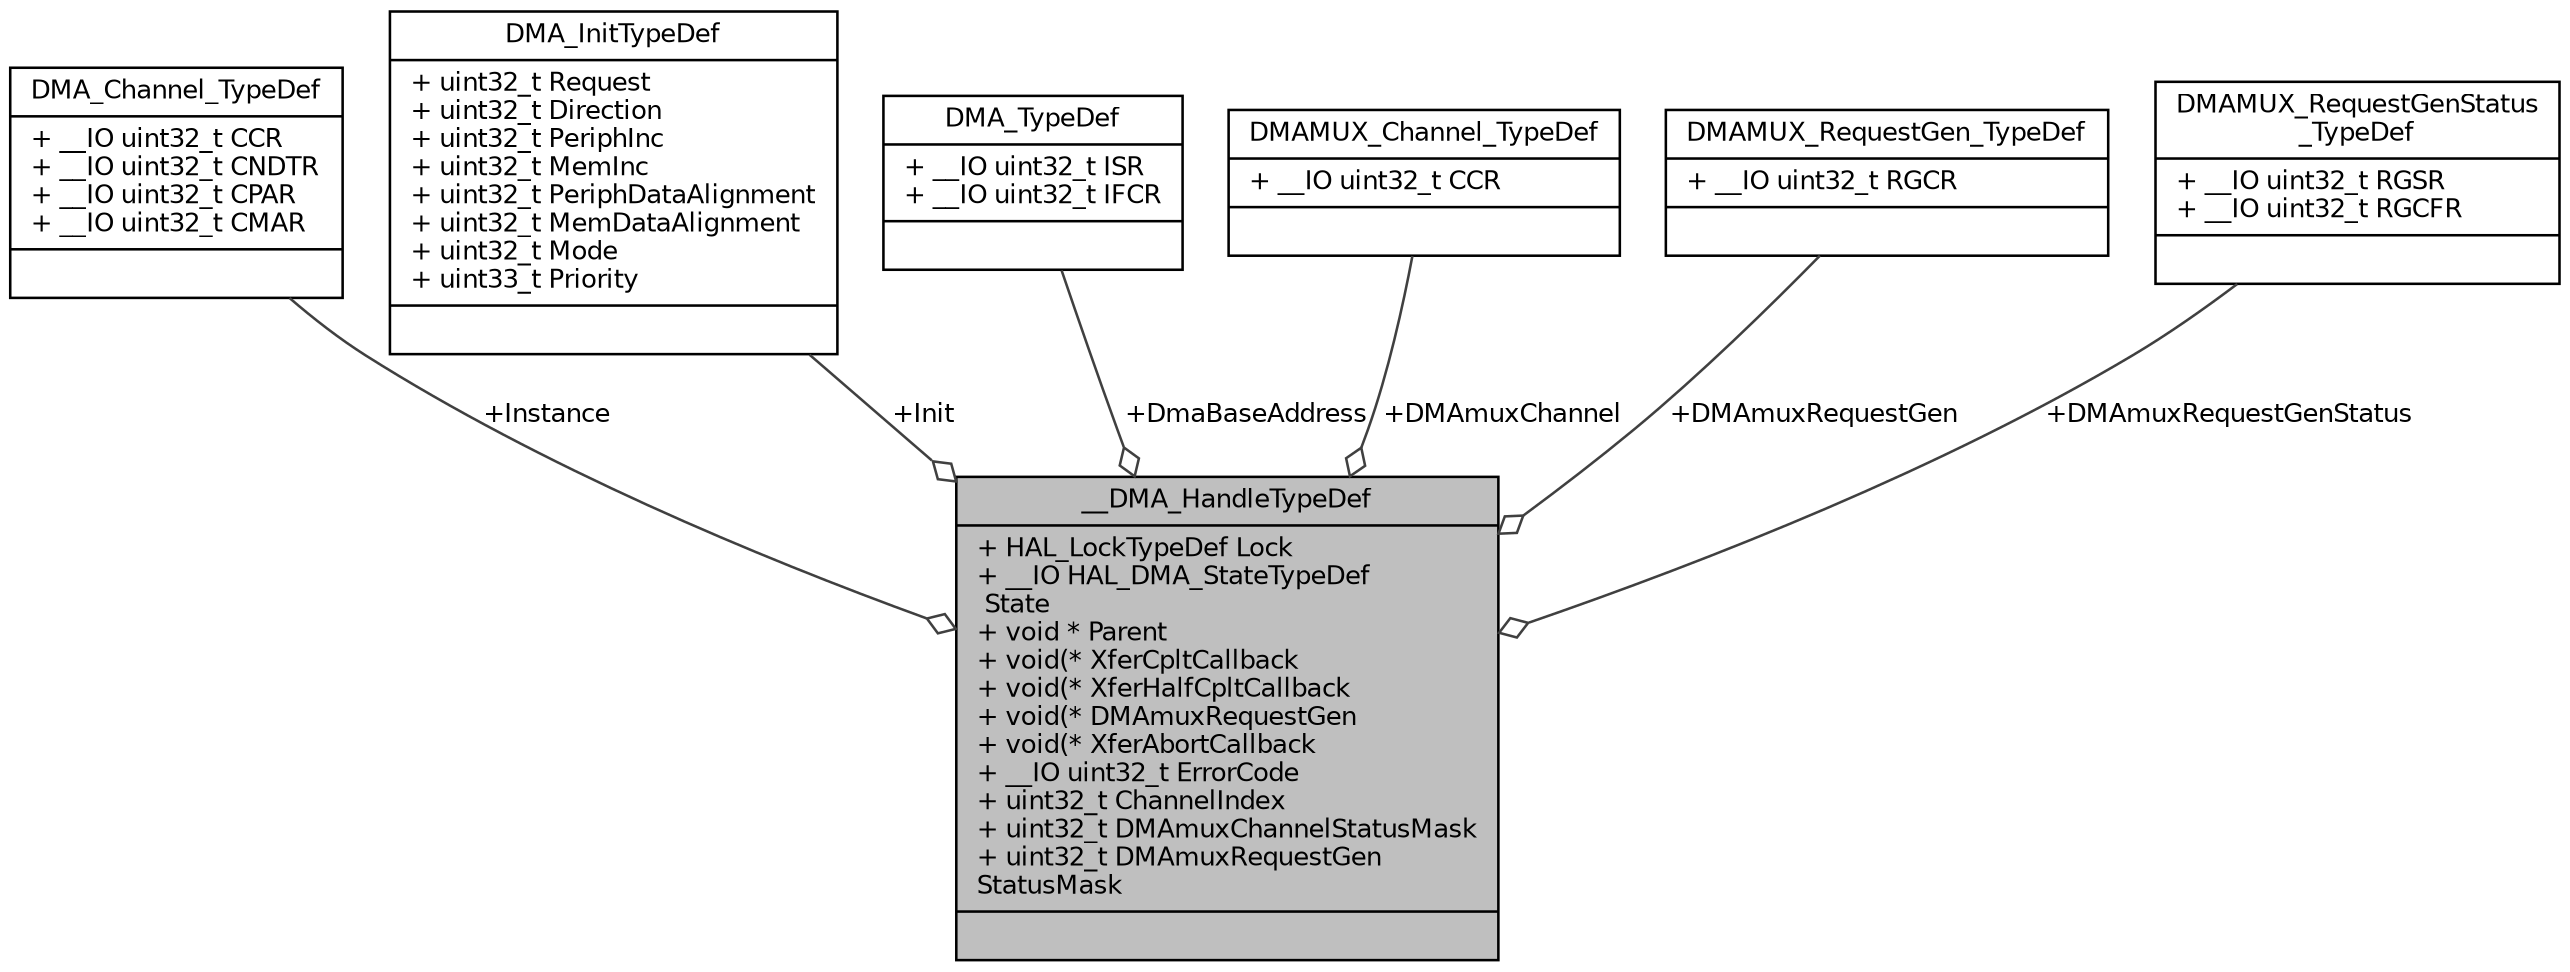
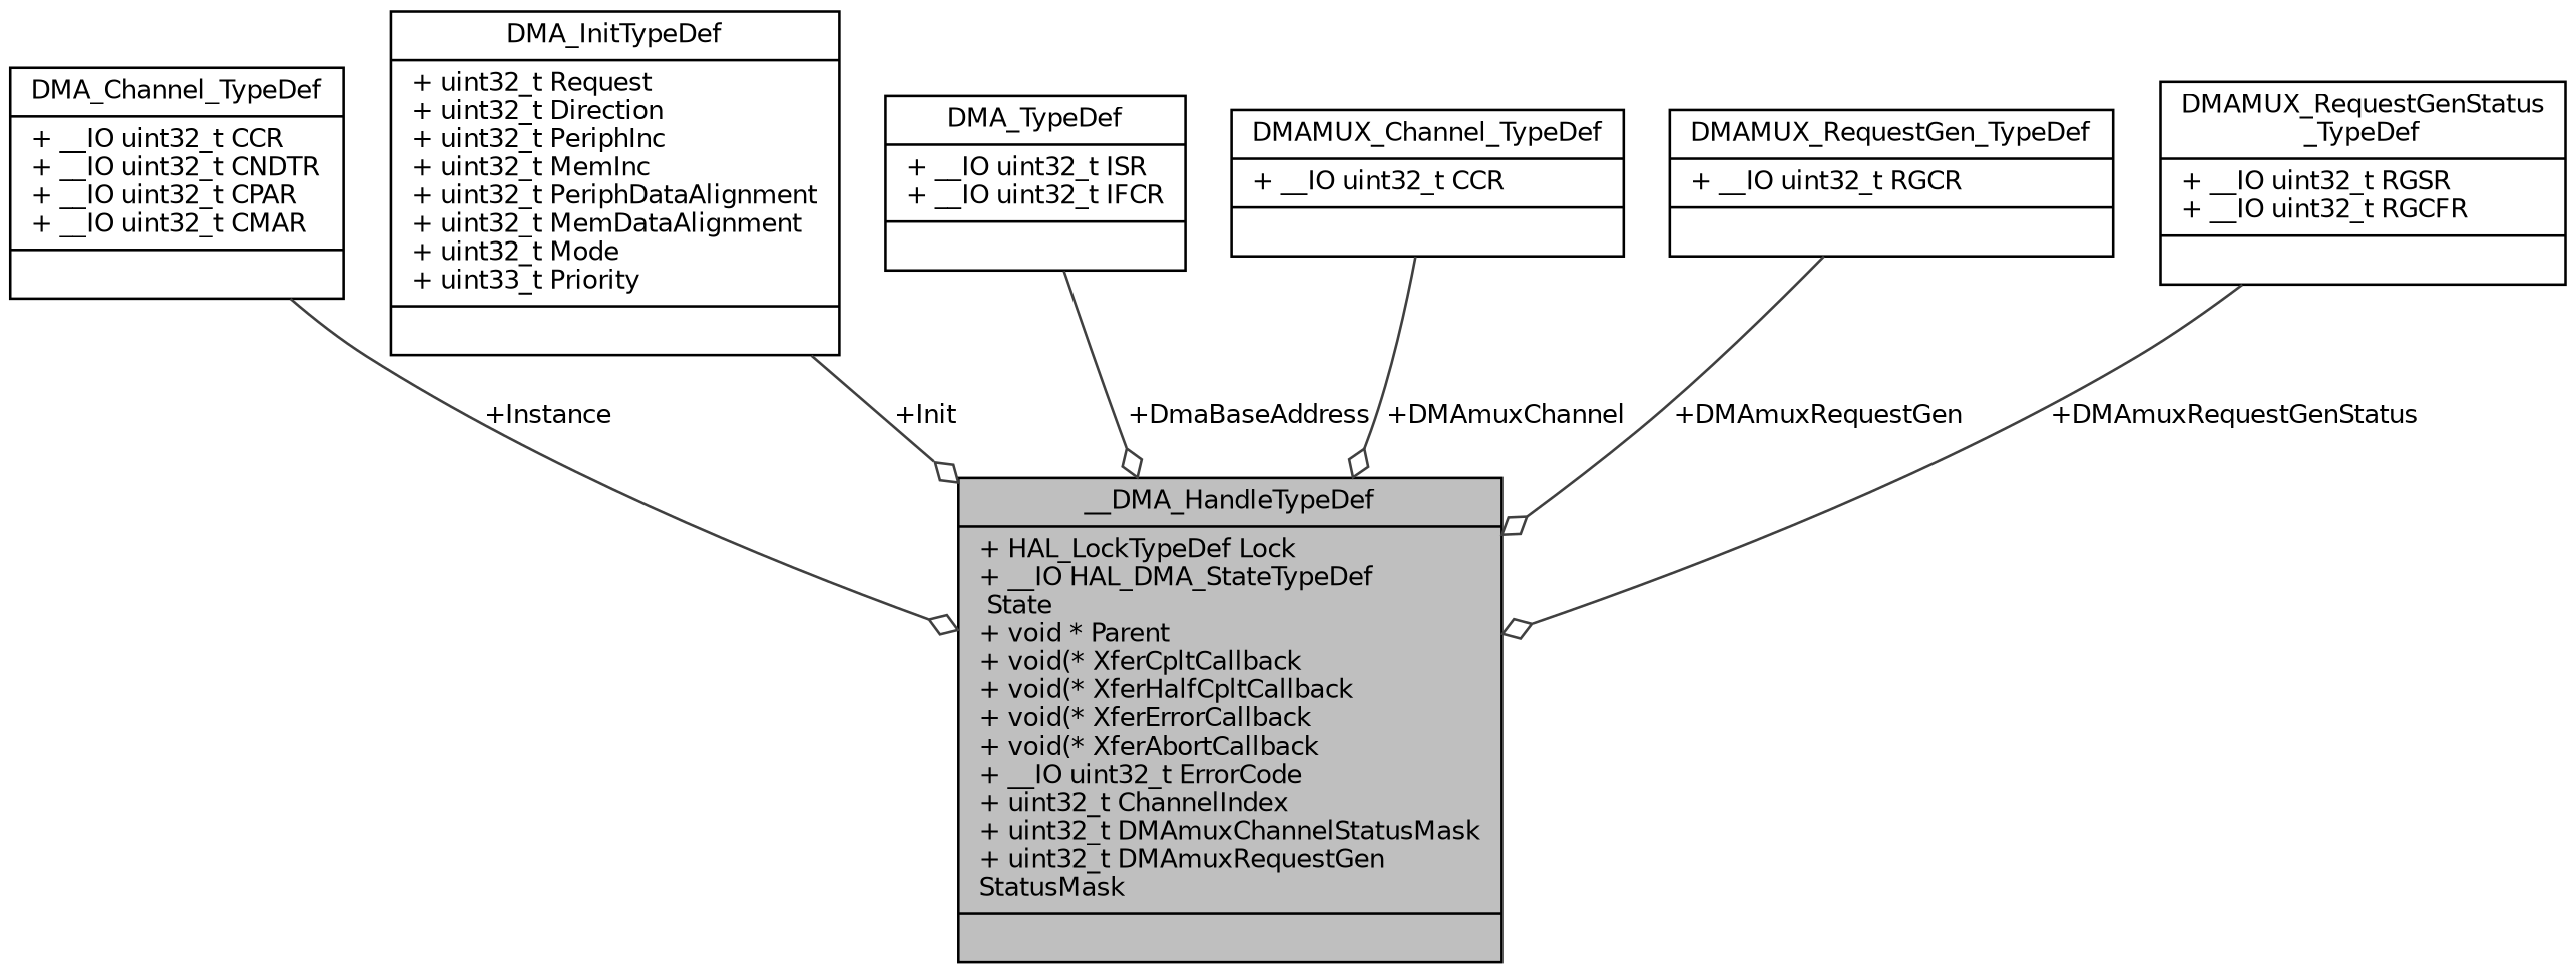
  digraph {
    node [color=black fillcolor=white fontname=Helvetica fontsize=10 shape=record style=filled]
    edge [arrowhead=odiamond color=grey25 fontname=Helvetica fontsize=10 labelfontname=Helvetica labelfontsize=10 style=solid]
-   n1 [fillcolor=grey75 fontcolor=black height=0.2 label="{__DMA_HandleTypeDef\n|+ HAL_LockTypeDef Lock\l+ __IO HAL_DMA_StateTypeDef\l State\l+ void * Parent\l+ void(* XferCpltCallback\l+ void(* XferHalfCpltCallback\l+ void(* DMAmuxRequestGen\l+ void(* XferAbortCallback\l+ __IO uint32_t ErrorCode\l+ uint32_t ChannelIndex\l+ uint32_t DMAmuxChannelStatusMask\l+ uint32_t DMAmuxRequestGen\lStatusMask\l|}" width=0.4]
+   n1 [fillcolor=grey75 fontcolor=black height=0.2 label="{__DMA_HandleTypeDef\n|+ HAL_LockTypeDef Lock\l+ __IO HAL_DMA_StateTypeDef\l State\l+ void * Parent\l+ void(* XferCpltCallback\l+ void(* XferHalfCpltCallback\l+ void(* XferErrorCallback\l+ void(* XferAbortCallback\l+ __IO uint32_t ErrorCode\l+ uint32_t ChannelIndex\l+ uint32_t DMAmuxChannelStatusMask\l+ uint32_t DMAmuxRequestGen\lStatusMask\l|}" width=0.4]
    n2 [height=0.2 label="{DMA_Channel_TypeDef\n|+ __IO uint32_t CCR\l+ __IO uint32_t CNDTR\l+ __IO uint32_t CPAR\l+ __IO uint32_t CMAR\l|}" width=0.4]
    n3 [height=0.2 label="{DMA_InitTypeDef\n|+ uint32_t Request\l+ uint32_t Direction\l+ uint32_t PeriphInc\l+ uint32_t MemInc\l+ uint32_t PeriphDataAlignment\l+ uint32_t MemDataAlignment\l+ uint32_t Mode\l+ uint33_t Priority\l|}" width=0.4]
    n4 [height=0.2 label="{DMA_TypeDef\n|+ __IO uint32_t ISR\l+ __IO uint32_t IFCR\l|}" width=0.4]
    n5 [height=0.2 label="{DMAMUX_Channel_TypeDef\n|+ __IO uint32_t CCR\l|}" width=0.4]
    n6 [height=0.2 label="{DMAMUX_RequestGen_TypeDef\n|+ __IO uint32_t RGCR\l|}" width=0.4]
    n7 [height=0.2 label="{DMAMUX_RequestGenStatus\l_TypeDef\n|+ __IO uint32_t RGSR\l+ __IO uint32_t RGCFR\l|}" width=0.4]
    n2 -> n1 [label=" +Instance"]
    n3 -> n1 [label=" +Init"]
    n4 -> n1 [label=" +DmaBaseAddress"]
    n5 -> n1 [label=" +DMAmuxChannel"]
    n6 -> n1 [label=" +DMAmuxRequestGen"]
    n7 -> n1 [label=" +DMAmuxRequestGenStatus"]
  }
